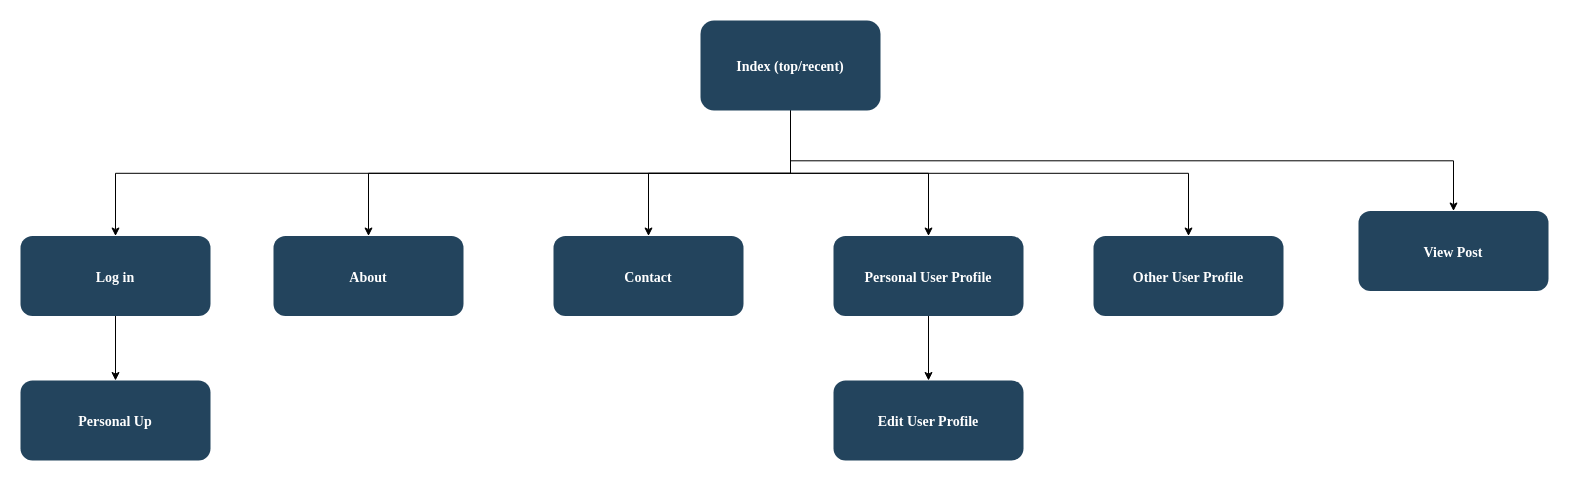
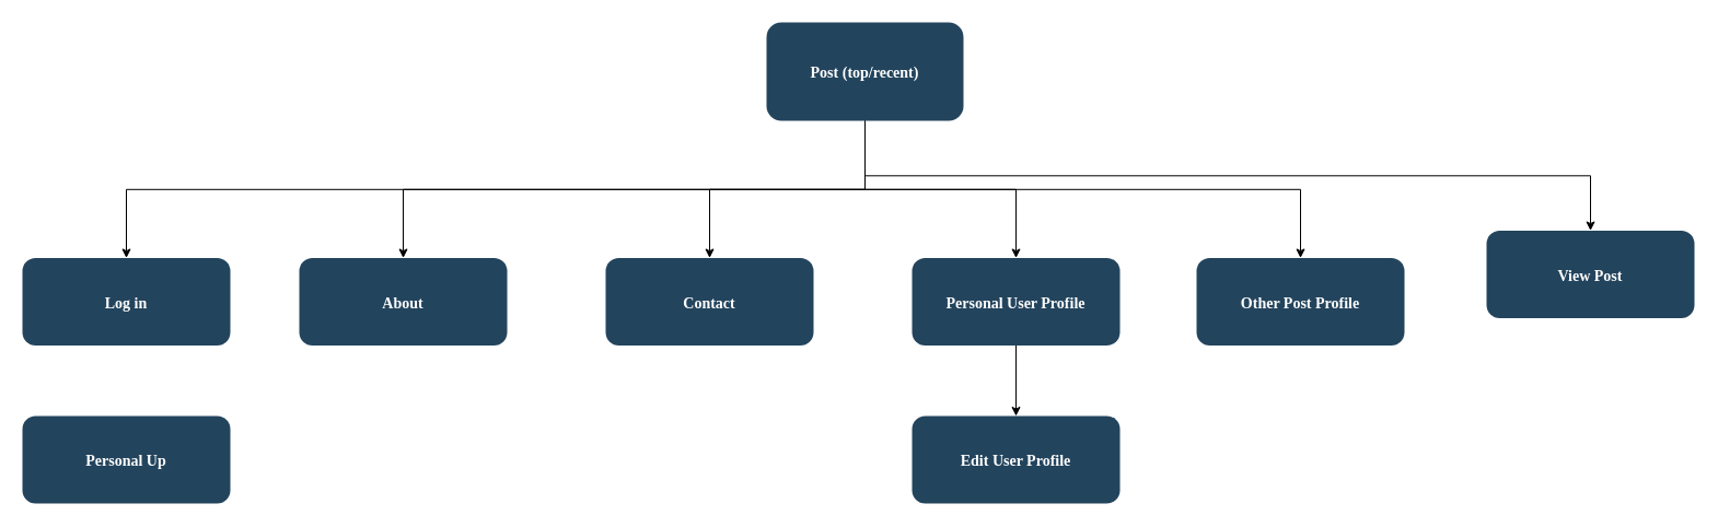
  <mxCell id="0" />
  <mxCell id="1" parent="0" />
  <mxCell id="2" style="edgeStyle=orthogonalEdgeStyle;rounded=0;orthogonalLoop=1;jettySize=auto;html=1;exitX=0.5;exitY=1;exitDx=0;exitDy=0;entryX=0.5;entryY=0;entryDx=0;entryDy=0;" edge="1" parent="1" source="8" target="14"><mxGeometry relative="1" as="geometry" /></mxCell>
  <mxCell id="3" style="edgeStyle=orthogonalEdgeStyle;rounded=0;orthogonalLoop=1;jettySize=auto;html=1;exitX=0.5;exitY=1;exitDx=0;exitDy=0;entryX=0.5;entryY=0;entryDx=0;entryDy=0;" edge="1" parent="1" source="8" target="12"><mxGeometry relative="1" as="geometry" /></mxCell>
  <mxCell id="4" style="edgeStyle=orthogonalEdgeStyle;rounded=0;orthogonalLoop=1;jettySize=auto;html=1;entryX=0.5;entryY=0;entryDx=0;entryDy=0;" edge="1" parent="1" source="8" target="11"><mxGeometry relative="1" as="geometry" /></mxCell>
  <mxCell id="5" style="edgeStyle=orthogonalEdgeStyle;rounded=0;orthogonalLoop=1;jettySize=auto;html=1;exitX=0.5;exitY=1;exitDx=0;exitDy=0;entryX=0.5;entryY=0;entryDx=0;entryDy=0;" edge="1" parent="1" source="8" target="10"><mxGeometry relative="1" as="geometry" /></mxCell>
  <mxCell id="6" style="edgeStyle=orthogonalEdgeStyle;rounded=0;orthogonalLoop=1;jettySize=auto;html=1;exitX=0.5;exitY=1;exitDx=0;exitDy=0;entryX=0.5;entryY=0;entryDx=0;entryDy=0;" edge="1" parent="1" source="8" target="15"><mxGeometry relative="1" as="geometry" /></mxCell>
  <mxCell id="7" style="edgeStyle=orthogonalEdgeStyle;rounded=0;orthogonalLoop=1;jettySize=auto;html=1;exitX=0.5;exitY=1;exitDx=0;exitDy=0;entryX=0.5;entryY=0;entryDx=0;entryDy=0;" edge="1" parent="1" source="8" target="16"><mxGeometry relative="1" as="geometry" /></mxCell>
- <mxCell id="8" value="Index (top/recent)" style="rounded=1;fillColor=#23445D;gradientColor=none;strokeColor=none;fontColor=#FFFFFF;fontStyle=1;fontFamily=Tahoma;fontSize=14" parent="1" vertex="1"><mxGeometry x="700" y="20" width="180" height="90" as="geometry" /></mxCell>
+ <mxCell id="8" value="Post (top/recent)" style="rounded=1;fillColor=#23445D;gradientColor=none;strokeColor=none;fontColor=#FFFFFF;fontStyle=1;fontFamily=Tahoma;fontSize=14" parent="1" vertex="1"><mxGeometry x="700" y="20" width="180" height="90" as="geometry" /></mxCell>
  <mxCell id="9" style="edgeStyle=orthogonalEdgeStyle;rounded=0;orthogonalLoop=1;jettySize=auto;html=1;exitX=0.5;exitY=1;exitDx=0;exitDy=0;entryX=0.5;entryY=0;entryDx=0;entryDy=0;" edge="1" parent="1" source="10" target="17"><mxGeometry relative="1" as="geometry" /></mxCell>
  <mxCell id="10" value="Personal User Profile" style="rounded=1;fillColor=#23445D;gradientColor=none;strokeColor=none;fontColor=#FFFFFF;fontStyle=1;fontFamily=Tahoma;fontSize=14" parent="1" vertex="1"><mxGeometry x="833" y="235.5" width="190" height="80" as="geometry" /></mxCell>
  <mxCell id="11" value="Contact" style="rounded=1;fillColor=#23445D;gradientColor=none;strokeColor=none;fontColor=#FFFFFF;fontStyle=1;fontFamily=Tahoma;fontSize=14" parent="1" vertex="1"><mxGeometry x="553" y="235.5" width="190" height="80" as="geometry" /></mxCell>
  <mxCell id="12" value="About" style="rounded=1;fillColor=#23445D;gradientColor=none;strokeColor=none;fontColor=#FFFFFF;fontStyle=1;fontFamily=Tahoma;fontSize=14" parent="1" vertex="1"><mxGeometry x="273" y="235.5" width="190" height="80" as="geometry" /></mxCell>
- <mxCell id="13" style="edgeStyle=orthogonalEdgeStyle;rounded=0;orthogonalLoop=1;jettySize=auto;html=1;exitX=0.5;exitY=1;exitDx=0;exitDy=0;entryX=0.5;entryY=0;entryDx=0;entryDy=0;" edge="1" parent="1" source="14" target="18"><mxGeometry relative="1" as="geometry" /></mxCell>
  <mxCell id="14" value="Log in" style="rounded=1;fillColor=#23445D;gradientColor=none;strokeColor=none;fontColor=#FFFFFF;fontStyle=1;fontFamily=Tahoma;fontSize=14" parent="1" vertex="1"><mxGeometry x="20" y="235.5" width="190" height="80" as="geometry" /></mxCell>
- <mxCell id="15" value="Other User Profile" style="rounded=1;fillColor=#23445D;gradientColor=none;strokeColor=none;fontColor=#FFFFFF;fontStyle=1;fontFamily=Tahoma;fontSize=14" vertex="1" parent="1"><mxGeometry x="1093" y="235.5" width="190" height="80" as="geometry" /></mxCell>
+ <mxCell id="15" value="Other Post Profile" style="rounded=1;fillColor=#23445D;gradientColor=none;strokeColor=none;fontColor=#FFFFFF;fontStyle=1;fontFamily=Tahoma;fontSize=14" vertex="1" parent="1"><mxGeometry x="1093" y="235.5" width="190" height="80" as="geometry" /></mxCell>
  <mxCell id="16" value="View Post" style="rounded=1;fillColor=#23445D;gradientColor=none;strokeColor=none;fontColor=#FFFFFF;fontStyle=1;fontFamily=Tahoma;fontSize=14" vertex="1" parent="1"><mxGeometry x="1358" y="210.5" width="190" height="80" as="geometry" /></mxCell>
  <mxCell id="17" value="Edit User Profile" style="rounded=1;fillColor=#23445D;gradientColor=none;strokeColor=none;fontColor=#FFFFFF;fontStyle=1;fontFamily=Tahoma;fontSize=14" vertex="1" parent="1"><mxGeometry x="833" y="380" width="190" height="80" as="geometry" /></mxCell>
  <mxCell id="18" value="Personal Up" style="rounded=1;fillColor=#23445D;gradientColor=none;strokeColor=none;fontColor=#FFFFFF;fontStyle=1;fontFamily=Tahoma;fontSize=14" vertex="1" parent="1"><mxGeometry x="20" y="380" width="190" height="80" as="geometry" /></mxCell>
